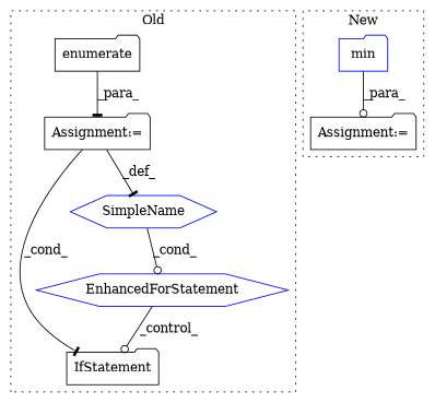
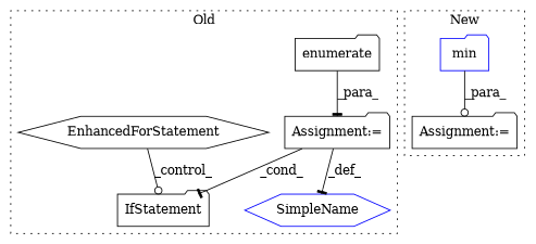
  digraph {
    node [a=32 color=black l="69,2" s="29816,29915" shape=folder]
    edge [arrowhead=tee]
    n1 [l="10,1" label=enumerate s="29897,29914"]
-   n2 [a=70 color=blue label=EnhancedForStatement shape=hexagon]
+   n2 [a=70 label=EnhancedForStatement shape=hexagon]
    n3 [a=7 label="Assignment:="]
    n4 [a=25 l="4,2" label=IfStatement s="29927,29951"]
    n5 [a=42 color=blue l=5 label=SimpleName s=29889 shape=hexagon]
    n6 [color=blue l="4,1" label=min s="29892,29931"]
    n7 [a=7 l=1 label="Assignment:=" s=29891]
    subgraph cluster_1 {
      label=Old
      style=dotted
      n1
      n2
      n3
      n4
      n5
    }
    subgraph cluster_2 {
      label=New
      style=dotted
      n6
      n7
    }
    n1 -> n3 [label=_para_]
    n2 -> n4 [arrowhead=odot label=_control_]
    n3 -> n4 [label=_cond_]
    n3 -> n5 [label=_def_]
-   n5 -> n2 [arrowhead=odot label=_cond_]
    n6 -> n7 [arrowhead=odot label=_para_]
  }
